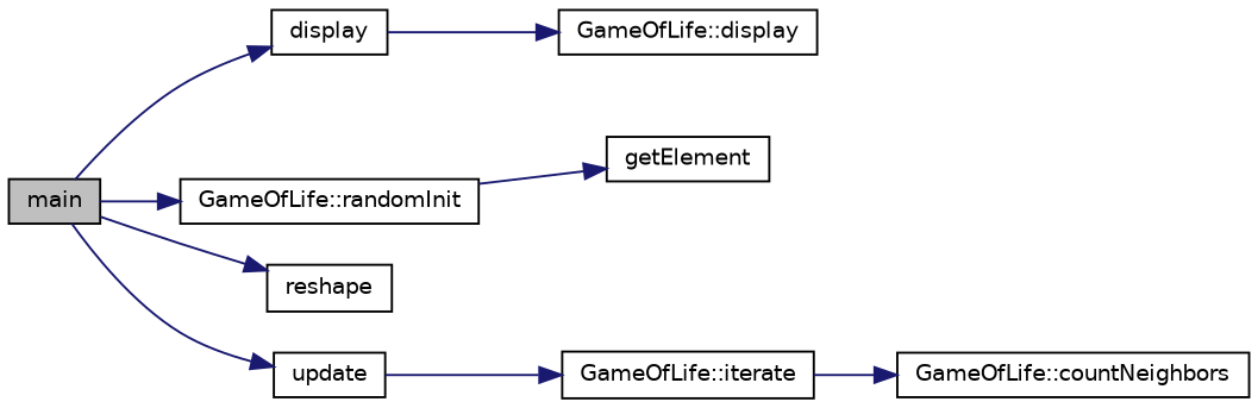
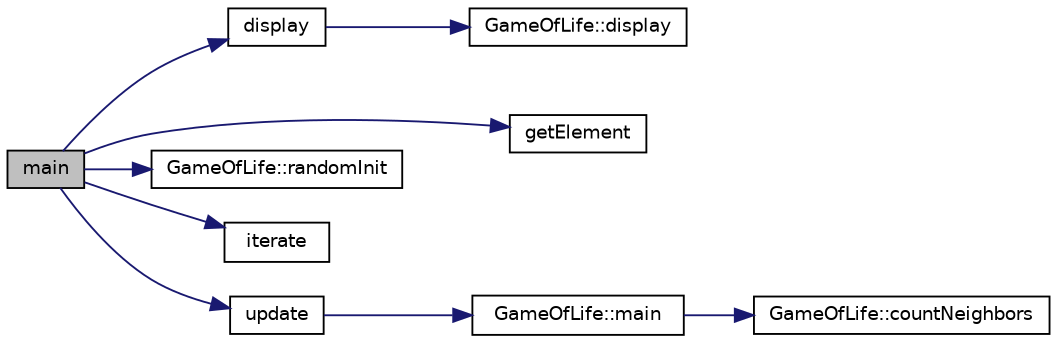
  digraph {
    fontname="DejaVu Sans"
    rankdir=LR
    node [color=black fillcolor=white fontname="DejaVu Sans" fontsize=10 shape=record style=filled]
    edge [color=midnightblue fontname="DejaVu Sans" fontsize=10 labelfontname=Helvetica labelfontsize=10 style=solid]
    n1 [fillcolor=grey75 fontcolor=black height=0.2 label=main width=0.4]
    n2 [height=0.2 label=display width=0.4]
    n3 [height=0.2 label=getElement width=0.4]
    n4 [height=0.2 label="GameOfLife::randomInit" width=0.4]
-   n5 [height=0.2 label=reshape width=0.4]
+   n5 [height=0.2 label=iterate width=0.4]
    n6 [height=0.2 label=update width=0.4]
    n7 [height=0.2 label="GameOfLife::display" width=0.4]
-   n8 [height=0.2 label="GameOfLife::iterate" width=0.4]
+   n8 [height=0.2 label="GameOfLife::main" width=0.4]
    n9 [height=0.2 label="GameOfLife::countNeighbors" width=0.4]
    n1 -> n2
-   n4 -> n3
+   n1 -> n3
    n1 -> n4
    n1 -> n5
    n1 -> n6
    n2 -> n7
    n6 -> n8
    n8 -> n9
  }
